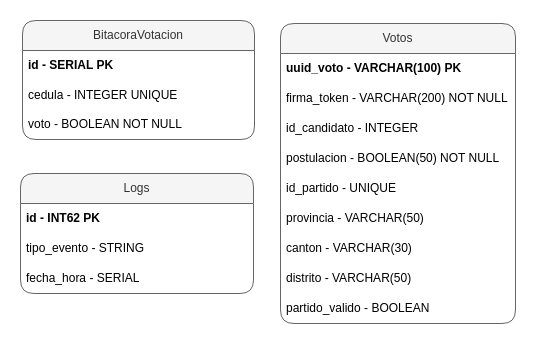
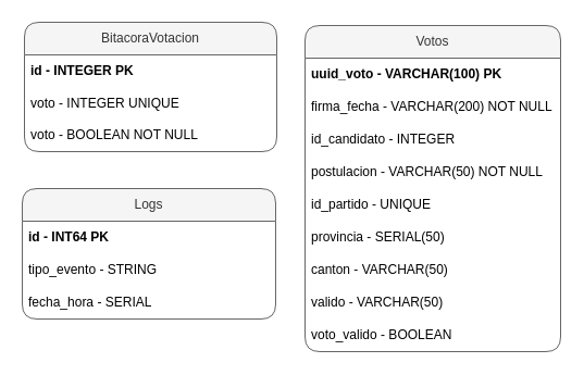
  <mxCell id="0" />
  <mxCell id="1" parent="0" />
  <mxCell id="2" value="BitacoraVotacion" style="swimlane;fontStyle=0;childLayout=stackLayout;horizontal=1;startSize=30;horizontalStack=0;resizeParent=1;resizeParentMax=0;resizeLast=0;collapsible=1;marginBottom=0;whiteSpace=wrap;html=1;fillColor=#f5f5f5;fontColor=#333333;strokeColor=#666666;rounded=1;" parent="1" vertex="1"><mxGeometry x="22" y="20" width="232" height="119" as="geometry" /></mxCell>
- <mxCell id="3" value="&lt;b&gt;id - SERIAL PK&lt;/b&gt;" style="text;strokeColor=none;fillColor=none;align=left;verticalAlign=middle;spacingLeft=4;spacingRight=4;overflow=hidden;points=[[0,0.5],[1,0.5]];portConstraint=eastwest;rotatable=0;whiteSpace=wrap;html=1;" parent="2" vertex="1"><mxGeometry y="30" width="232" height="30" as="geometry" /></mxCell>
- <mxCell id="4" value="cedula - INTEGER UNIQUE" style="text;strokeColor=none;fillColor=none;align=left;verticalAlign=middle;spacingLeft=4;spacingRight=4;overflow=hidden;points=[[0,0.5],[1,0.5]];portConstraint=eastwest;rotatable=0;whiteSpace=wrap;html=1;" parent="2" vertex="1"><mxGeometry y="60" width="232" height="29" as="geometry" /></mxCell>
+ <mxCell id="3" value="&lt;b&gt;id - INTEGER PK&lt;/b&gt;" style="text;strokeColor=none;fillColor=none;align=left;verticalAlign=middle;spacingLeft=4;spacingRight=4;overflow=hidden;points=[[0,0.5],[1,0.5]];portConstraint=eastwest;rotatable=0;whiteSpace=wrap;html=1;" parent="2" vertex="1"><mxGeometry y="30" width="232" height="30" as="geometry" /></mxCell>
+ <mxCell id="4" value="voto - INTEGER UNIQUE" style="text;strokeColor=none;fillColor=none;align=left;verticalAlign=middle;spacingLeft=4;spacingRight=4;overflow=hidden;points=[[0,0.5],[1,0.5]];portConstraint=eastwest;rotatable=0;whiteSpace=wrap;html=1;" parent="2" vertex="1"><mxGeometry y="60" width="232" height="29" as="geometry" /></mxCell>
  <mxCell id="5" value="voto - BOOLEAN NOT NULL" style="text;strokeColor=none;fillColor=none;align=left;verticalAlign=middle;spacingLeft=4;spacingRight=4;overflow=hidden;points=[[0,0.5],[1,0.5]];portConstraint=eastwest;rotatable=0;whiteSpace=wrap;html=1;" parent="2" vertex="1"><mxGeometry y="89" width="232" height="30" as="geometry" /></mxCell>
  <mxCell id="6" value="Votos" style="swimlane;fontStyle=0;childLayout=stackLayout;horizontal=1;startSize=30;horizontalStack=0;resizeParent=1;resizeParentMax=0;resizeLast=0;collapsible=1;marginBottom=0;whiteSpace=wrap;html=1;fillColor=#f5f5f5;fontColor=#333333;strokeColor=#666666;rounded=1;" parent="1" vertex="1"><mxGeometry x="280" y="23" width="235" height="300" as="geometry" /></mxCell>
  <mxCell id="7" value="&lt;b&gt;uuid_voto&amp;nbsp;- VARCHAR(100) PK&lt;/b&gt;" style="text;strokeColor=none;fillColor=none;align=left;verticalAlign=middle;spacingLeft=4;spacingRight=4;overflow=hidden;points=[[0,0.5],[1,0.5]];portConstraint=eastwest;rotatable=0;whiteSpace=wrap;html=1;" parent="6" vertex="1"><mxGeometry y="30" width="235" height="30" as="geometry" /></mxCell>
- <mxCell id="8" value="firma_token - VARCHAR(200) NOT NULL" style="text;strokeColor=none;fillColor=none;align=left;verticalAlign=middle;spacingLeft=4;spacingRight=4;overflow=hidden;points=[[0,0.5],[1,0.5]];portConstraint=eastwest;rotatable=0;whiteSpace=wrap;html=1;" parent="6" vertex="1"><mxGeometry y="60" width="235" height="30" as="geometry" /></mxCell>
+ <mxCell id="8" value="firma_fecha - VARCHAR(200) NOT NULL" style="text;strokeColor=none;fillColor=none;align=left;verticalAlign=middle;spacingLeft=4;spacingRight=4;overflow=hidden;points=[[0,0.5],[1,0.5]];portConstraint=eastwest;rotatable=0;whiteSpace=wrap;html=1;" parent="6" vertex="1"><mxGeometry y="60" width="235" height="30" as="geometry" /></mxCell>
  <mxCell id="9" value="id_candidato - INTEGER" style="text;strokeColor=none;fillColor=none;align=left;verticalAlign=middle;spacingLeft=4;spacingRight=4;overflow=hidden;points=[[0,0.5],[1,0.5]];portConstraint=eastwest;rotatable=0;whiteSpace=wrap;html=1;" parent="6" vertex="1"><mxGeometry y="90" width="235" height="30" as="geometry" /></mxCell>
- <mxCell id="10" value="postulacion - BOOLEAN(50) NOT NULL" style="text;strokeColor=none;fillColor=none;align=left;verticalAlign=middle;spacingLeft=4;spacingRight=4;overflow=hidden;points=[[0,0.5],[1,0.5]];portConstraint=eastwest;rotatable=0;whiteSpace=wrap;html=1;" parent="6" vertex="1"><mxGeometry y="120" width="235" height="30" as="geometry" /></mxCell>
+ <mxCell id="10" value="postulacion - VARCHAR(50) NOT NULL" style="text;strokeColor=none;fillColor=none;align=left;verticalAlign=middle;spacingLeft=4;spacingRight=4;overflow=hidden;points=[[0,0.5],[1,0.5]];portConstraint=eastwest;rotatable=0;whiteSpace=wrap;html=1;" parent="6" vertex="1"><mxGeometry y="120" width="235" height="30" as="geometry" /></mxCell>
  <mxCell id="11" value="id_partido - UNIQUE" style="text;strokeColor=none;fillColor=none;align=left;verticalAlign=middle;spacingLeft=4;spacingRight=4;overflow=hidden;points=[[0,0.5],[1,0.5]];portConstraint=eastwest;rotatable=0;whiteSpace=wrap;html=1;" parent="6" vertex="1"><mxGeometry y="150" width="235" height="30" as="geometry" /></mxCell>
- <mxCell id="12" value="provincia - VARCHAR(50)&amp;nbsp;" style="text;strokeColor=none;fillColor=none;align=left;verticalAlign=middle;spacingLeft=4;spacingRight=4;overflow=hidden;points=[[0,0.5],[1,0.5]];portConstraint=eastwest;rotatable=0;whiteSpace=wrap;html=1;" parent="6" vertex="1"><mxGeometry y="180" width="235" height="30" as="geometry" /></mxCell>
- <mxCell id="13" value="canton - VARCHAR(30)&amp;nbsp;" style="text;strokeColor=none;fillColor=none;align=left;verticalAlign=middle;spacingLeft=4;spacingRight=4;overflow=hidden;points=[[0,0.5],[1,0.5]];portConstraint=eastwest;rotatable=0;whiteSpace=wrap;html=1;" parent="6" vertex="1"><mxGeometry y="210" width="235" height="30" as="geometry" /></mxCell>
- <mxCell id="14" value="distrito -&amp;nbsp;VARCHAR(50)&amp;nbsp;" style="text;strokeColor=none;fillColor=none;align=left;verticalAlign=middle;spacingLeft=4;spacingRight=4;overflow=hidden;points=[[0,0.5],[1,0.5]];portConstraint=eastwest;rotatable=0;whiteSpace=wrap;html=1;" parent="6" vertex="1"><mxGeometry y="240" width="235" height="30" as="geometry" /></mxCell>
- <mxCell id="15" value="partido_valido - BOOLEAN" style="text;strokeColor=none;fillColor=none;align=left;verticalAlign=middle;spacingLeft=4;spacingRight=4;overflow=hidden;points=[[0,0.5],[1,0.5]];portConstraint=eastwest;rotatable=0;whiteSpace=wrap;html=1;" parent="6" vertex="1"><mxGeometry y="270" width="235" height="30" as="geometry" /></mxCell>
+ <mxCell id="12" value="provincia - SERIAL(50)&amp;nbsp;" style="text;strokeColor=none;fillColor=none;align=left;verticalAlign=middle;spacingLeft=4;spacingRight=4;overflow=hidden;points=[[0,0.5],[1,0.5]];portConstraint=eastwest;rotatable=0;whiteSpace=wrap;html=1;" parent="6" vertex="1"><mxGeometry y="180" width="235" height="30" as="geometry" /></mxCell>
+ <mxCell id="13" value="canton - VARCHAR(50)&amp;nbsp;" style="text;strokeColor=none;fillColor=none;align=left;verticalAlign=middle;spacingLeft=4;spacingRight=4;overflow=hidden;points=[[0,0.5],[1,0.5]];portConstraint=eastwest;rotatable=0;whiteSpace=wrap;html=1;" parent="6" vertex="1"><mxGeometry y="210" width="235" height="30" as="geometry" /></mxCell>
+ <mxCell id="14" value="valido -&amp;nbsp;VARCHAR(50)&amp;nbsp;" style="text;strokeColor=none;fillColor=none;align=left;verticalAlign=middle;spacingLeft=4;spacingRight=4;overflow=hidden;points=[[0,0.5],[1,0.5]];portConstraint=eastwest;rotatable=0;whiteSpace=wrap;html=1;" parent="6" vertex="1"><mxGeometry y="240" width="235" height="30" as="geometry" /></mxCell>
+ <mxCell id="15" value="voto_valido - BOOLEAN" style="text;strokeColor=none;fillColor=none;align=left;verticalAlign=middle;spacingLeft=4;spacingRight=4;overflow=hidden;points=[[0,0.5],[1,0.5]];portConstraint=eastwest;rotatable=0;whiteSpace=wrap;html=1;" parent="6" vertex="1"><mxGeometry y="270" width="235" height="30" as="geometry" /></mxCell>
  <mxCell id="16" value="Logs" style="swimlane;fontStyle=0;childLayout=stackLayout;horizontal=1;startSize=30;horizontalStack=0;resizeParent=1;resizeParentMax=0;resizeLast=0;collapsible=1;marginBottom=0;whiteSpace=wrap;html=1;fillColor=#f5f5f5;fontColor=#333333;strokeColor=#666666;rounded=1;" parent="1" vertex="1"><mxGeometry x="20" y="173" width="233" height="120" as="geometry" /></mxCell>
- <mxCell id="17" value="&lt;b&gt;id - INT62 PK&lt;/b&gt;" style="text;strokeColor=none;fillColor=none;align=left;verticalAlign=middle;spacingLeft=4;spacingRight=4;overflow=hidden;points=[[0,0.5],[1,0.5]];portConstraint=eastwest;rotatable=0;whiteSpace=wrap;html=1;" parent="16" vertex="1"><mxGeometry y="30" width="233" height="30" as="geometry" /></mxCell>
+ <mxCell id="17" value="&lt;b&gt;id - INT64 PK&lt;/b&gt;" style="text;strokeColor=none;fillColor=none;align=left;verticalAlign=middle;spacingLeft=4;spacingRight=4;overflow=hidden;points=[[0,0.5],[1,0.5]];portConstraint=eastwest;rotatable=0;whiteSpace=wrap;html=1;" parent="16" vertex="1"><mxGeometry y="30" width="233" height="30" as="geometry" /></mxCell>
  <mxCell id="18" value="tipo_evento - STRING" style="text;strokeColor=none;fillColor=none;align=left;verticalAlign=middle;spacingLeft=4;spacingRight=4;overflow=hidden;points=[[0,0.5],[1,0.5]];portConstraint=eastwest;rotatable=0;whiteSpace=wrap;html=1;" parent="16" vertex="1"><mxGeometry y="60" width="233" height="30" as="geometry" /></mxCell>
  <mxCell id="19" value="fecha_hora - SERIAL" style="text;strokeColor=none;fillColor=none;align=left;verticalAlign=middle;spacingLeft=4;spacingRight=4;overflow=hidden;points=[[0,0.5],[1,0.5]];portConstraint=eastwest;rotatable=0;whiteSpace=wrap;html=1;" parent="16" vertex="1"><mxGeometry y="90" width="233" height="30" as="geometry" /></mxCell>
